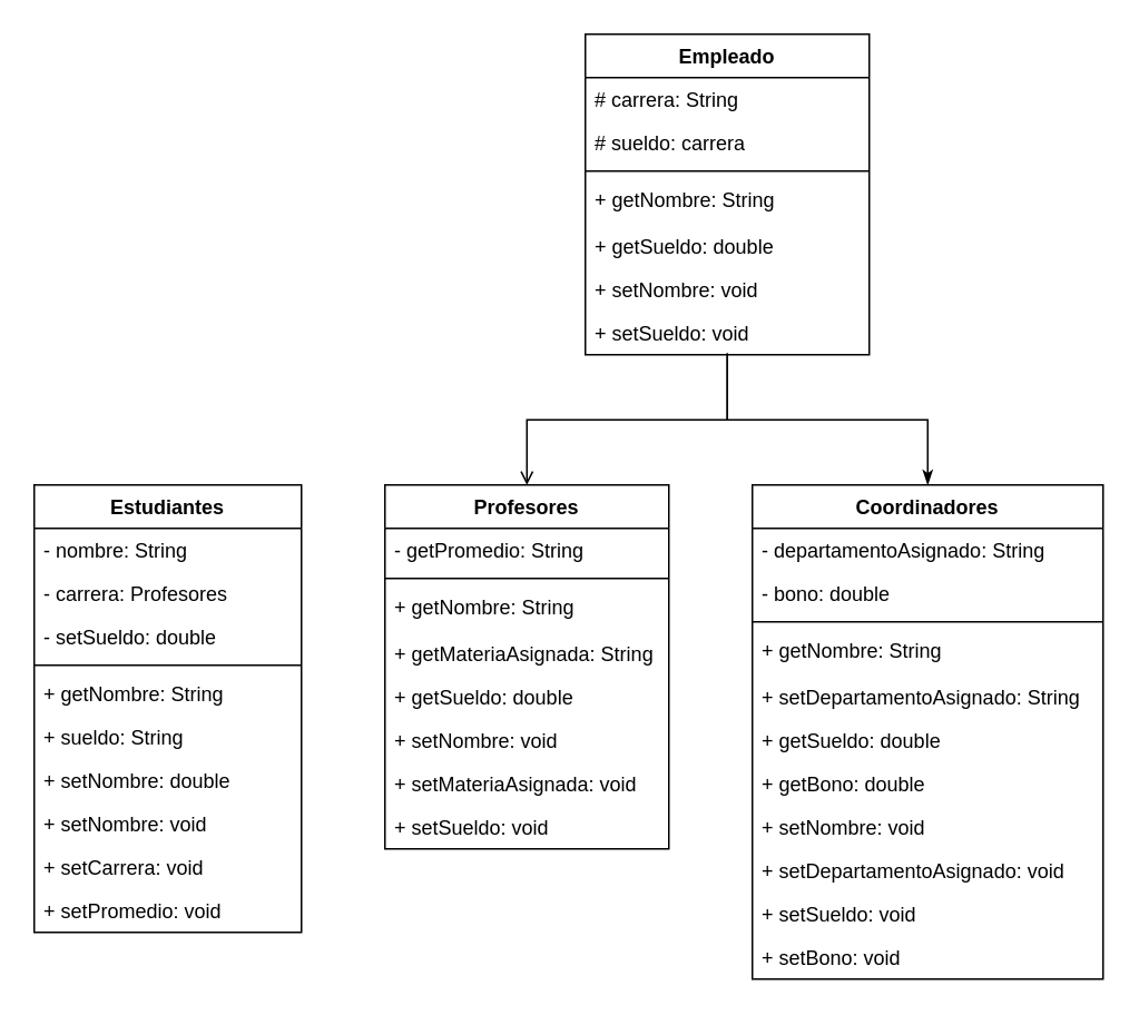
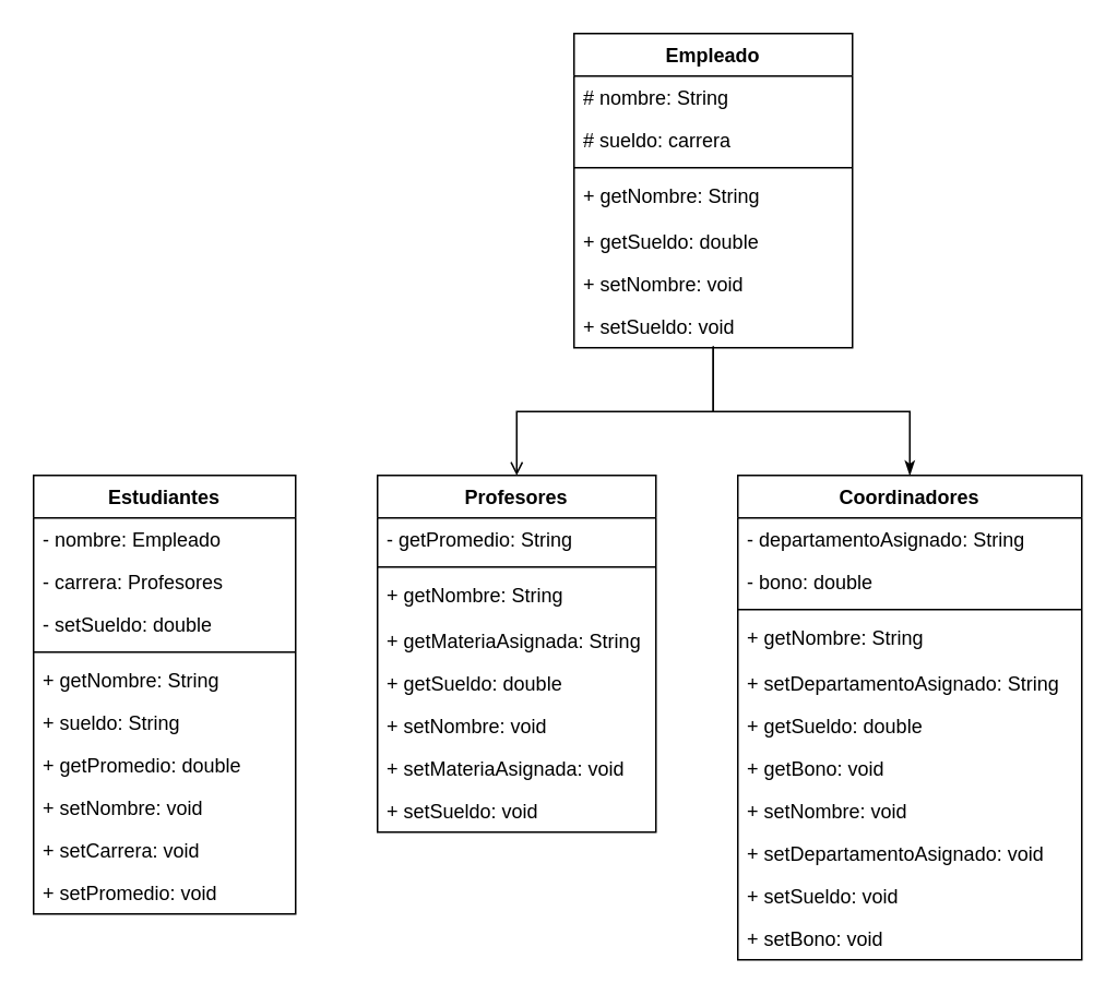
  <mxCell id="0" />
  <mxCell id="1" parent="0" />
  <mxCell id="2" value="Estudiantes" style="swimlane;fontStyle=1;align=center;verticalAlign=top;childLayout=stackLayout;horizontal=1;startSize=26;horizontalStack=0;resizeParent=1;resizeParentMax=0;resizeLast=0;collapsible=1;marginBottom=0;whiteSpace=wrap;html=1;" vertex="1" parent="1"><mxGeometry x="20" y="290" width="160" height="268" as="geometry" /></mxCell>
- <mxCell id="3" value="- nombre: String" style="text;strokeColor=none;fillColor=none;align=left;verticalAlign=top;spacingLeft=4;spacingRight=4;overflow=hidden;rotatable=0;points=[[0,0.5],[1,0.5]];portConstraint=eastwest;whiteSpace=wrap;html=1;" vertex="1" parent="2"><mxGeometry y="26" width="160" height="26" as="geometry" /></mxCell>
+ <mxCell id="3" value="- nombre: Empleado" style="text;strokeColor=none;fillColor=none;align=left;verticalAlign=top;spacingLeft=4;spacingRight=4;overflow=hidden;rotatable=0;points=[[0,0.5],[1,0.5]];portConstraint=eastwest;whiteSpace=wrap;html=1;" vertex="1" parent="2"><mxGeometry y="26" width="160" height="26" as="geometry" /></mxCell>
  <mxCell id="4" value="- carrera: Profesores" style="text;strokeColor=none;fillColor=none;align=left;verticalAlign=top;spacingLeft=4;spacingRight=4;overflow=hidden;rotatable=0;points=[[0,0.5],[1,0.5]];portConstraint=eastwest;whiteSpace=wrap;html=1;" vertex="1" parent="2"><mxGeometry y="52" width="160" height="26" as="geometry" /></mxCell>
  <mxCell id="5" value="- setSueldo: double" style="text;strokeColor=none;fillColor=none;align=left;verticalAlign=top;spacingLeft=4;spacingRight=4;overflow=hidden;rotatable=0;points=[[0,0.5],[1,0.5]];portConstraint=eastwest;whiteSpace=wrap;html=1;" vertex="1" parent="2"><mxGeometry y="78" width="160" height="26" as="geometry" /></mxCell>
  <mxCell id="6" value="" style="line;strokeWidth=1;fillColor=none;align=left;verticalAlign=middle;spacingTop=-1;spacingLeft=3;spacingRight=3;rotatable=0;labelPosition=right;points=[];portConstraint=eastwest;strokeColor=inherit;" vertex="1" parent="2"><mxGeometry y="104" width="160" height="8" as="geometry" /></mxCell>
  <mxCell id="7" value="+ getNombre: String" style="text;strokeColor=none;fillColor=none;align=left;verticalAlign=top;spacingLeft=4;spacingRight=4;overflow=hidden;rotatable=0;points=[[0,0.5],[1,0.5]];portConstraint=eastwest;whiteSpace=wrap;html=1;" vertex="1" parent="2"><mxGeometry y="112" width="160" height="26" as="geometry" /></mxCell>
  <mxCell id="8" value="+ sueldo: String" style="text;strokeColor=none;fillColor=none;align=left;verticalAlign=top;spacingLeft=4;spacingRight=4;overflow=hidden;rotatable=0;points=[[0,0.5],[1,0.5]];portConstraint=eastwest;whiteSpace=wrap;html=1;" vertex="1" parent="2"><mxGeometry y="138" width="160" height="26" as="geometry" /></mxCell>
- <mxCell id="9" value="+ setNombre: double" style="text;strokeColor=none;fillColor=none;align=left;verticalAlign=top;spacingLeft=4;spacingRight=4;overflow=hidden;rotatable=0;points=[[0,0.5],[1,0.5]];portConstraint=eastwest;whiteSpace=wrap;html=1;" vertex="1" parent="2"><mxGeometry y="164" width="160" height="26" as="geometry" /></mxCell>
+ <mxCell id="9" value="+ getPromedio: double" style="text;strokeColor=none;fillColor=none;align=left;verticalAlign=top;spacingLeft=4;spacingRight=4;overflow=hidden;rotatable=0;points=[[0,0.5],[1,0.5]];portConstraint=eastwest;whiteSpace=wrap;html=1;" vertex="1" parent="2"><mxGeometry y="164" width="160" height="26" as="geometry" /></mxCell>
  <mxCell id="10" value="+ setNombre: void" style="text;strokeColor=none;fillColor=none;align=left;verticalAlign=top;spacingLeft=4;spacingRight=4;overflow=hidden;rotatable=0;points=[[0,0.5],[1,0.5]];portConstraint=eastwest;whiteSpace=wrap;html=1;" vertex="1" parent="2"><mxGeometry y="190" width="160" height="26" as="geometry" /></mxCell>
  <mxCell id="11" value="+ setCarrera: void" style="text;strokeColor=none;fillColor=none;align=left;verticalAlign=top;spacingLeft=4;spacingRight=4;overflow=hidden;rotatable=0;points=[[0,0.5],[1,0.5]];portConstraint=eastwest;whiteSpace=wrap;html=1;" vertex="1" parent="2"><mxGeometry y="216" width="160" height="26" as="geometry" /></mxCell>
  <mxCell id="12" value="+ setPromedio: void" style="text;strokeColor=none;fillColor=none;align=left;verticalAlign=top;spacingLeft=4;spacingRight=4;overflow=hidden;rotatable=0;points=[[0,0.5],[1,0.5]];portConstraint=eastwest;whiteSpace=wrap;html=1;" vertex="1" parent="2"><mxGeometry y="242" width="160" height="26" as="geometry" /></mxCell>
  <mxCell id="13" value="Profesores" style="swimlane;fontStyle=1;align=center;verticalAlign=top;childLayout=stackLayout;horizontal=1;startSize=26;horizontalStack=0;resizeParent=1;resizeParentMax=0;resizeLast=0;collapsible=1;marginBottom=0;whiteSpace=wrap;html=1;" vertex="1" parent="1"><mxGeometry x="230" y="290" width="170" height="218" as="geometry" /></mxCell>
  <mxCell id="14" value="- getPromedio: String" style="text;strokeColor=none;fillColor=none;align=left;verticalAlign=top;spacingLeft=4;spacingRight=4;overflow=hidden;rotatable=0;points=[[0,0.5],[1,0.5]];portConstraint=eastwest;whiteSpace=wrap;html=1;" vertex="1" parent="13"><mxGeometry y="26" width="170" height="26" as="geometry" /></mxCell>
  <mxCell id="15" value="" style="line;strokeWidth=1;fillColor=none;align=left;verticalAlign=middle;spacingTop=-1;spacingLeft=3;spacingRight=3;rotatable=0;labelPosition=right;points=[];portConstraint=eastwest;strokeColor=inherit;" vertex="1" parent="13"><mxGeometry y="52" width="170" height="8" as="geometry" /></mxCell>
  <mxCell id="16" value="+ getNombre: String" style="text;strokeColor=none;fillColor=none;align=left;verticalAlign=top;spacingLeft=4;spacingRight=4;overflow=hidden;rotatable=0;points=[[0,0.5],[1,0.5]];portConstraint=eastwest;whiteSpace=wrap;html=1;" vertex="1" parent="13"><mxGeometry y="60" width="170" height="28" as="geometry" /></mxCell>
  <mxCell id="17" value="+ getMateriaAsignada: String" style="text;strokeColor=none;fillColor=none;align=left;verticalAlign=top;spacingLeft=4;spacingRight=4;overflow=hidden;rotatable=0;points=[[0,0.5],[1,0.5]];portConstraint=eastwest;whiteSpace=wrap;html=1;" vertex="1" parent="13"><mxGeometry y="88" width="170" height="26" as="geometry" /></mxCell>
  <mxCell id="18" value="+ getSueldo: double" style="text;strokeColor=none;fillColor=none;align=left;verticalAlign=top;spacingLeft=4;spacingRight=4;overflow=hidden;rotatable=0;points=[[0,0.5],[1,0.5]];portConstraint=eastwest;whiteSpace=wrap;html=1;" vertex="1" parent="13"><mxGeometry y="114" width="170" height="26" as="geometry" /></mxCell>
  <mxCell id="19" value="+ setNombre: void" style="text;strokeColor=none;fillColor=none;align=left;verticalAlign=top;spacingLeft=4;spacingRight=4;overflow=hidden;rotatable=0;points=[[0,0.5],[1,0.5]];portConstraint=eastwest;whiteSpace=wrap;html=1;" vertex="1" parent="13"><mxGeometry y="140" width="170" height="26" as="geometry" /></mxCell>
  <mxCell id="20" value="+ setMateriaAsignada: void" style="text;strokeColor=none;fillColor=none;align=left;verticalAlign=top;spacingLeft=4;spacingRight=4;overflow=hidden;rotatable=0;points=[[0,0.5],[1,0.5]];portConstraint=eastwest;whiteSpace=wrap;html=1;" vertex="1" parent="13"><mxGeometry y="166" width="170" height="26" as="geometry" /></mxCell>
  <mxCell id="21" value="+ setSueldo: void" style="text;strokeColor=none;fillColor=none;align=left;verticalAlign=top;spacingLeft=4;spacingRight=4;overflow=hidden;rotatable=0;points=[[0,0.5],[1,0.5]];portConstraint=eastwest;whiteSpace=wrap;html=1;" vertex="1" parent="13"><mxGeometry y="192" width="170" height="26" as="geometry" /></mxCell>
  <mxCell id="22" value="Coordinadores" style="swimlane;fontStyle=1;align=center;verticalAlign=top;childLayout=stackLayout;horizontal=1;startSize=26;horizontalStack=0;resizeParent=1;resizeParentMax=0;resizeLast=0;collapsible=1;marginBottom=0;whiteSpace=wrap;html=1;" vertex="1" parent="1"><mxGeometry x="450" y="290" width="210" height="296" as="geometry" /></mxCell>
  <mxCell id="23" value="- departamentoAsignado: String" style="text;strokeColor=none;fillColor=none;align=left;verticalAlign=top;spacingLeft=4;spacingRight=4;overflow=hidden;rotatable=0;points=[[0,0.5],[1,0.5]];portConstraint=eastwest;whiteSpace=wrap;html=1;" vertex="1" parent="22"><mxGeometry y="26" width="210" height="26" as="geometry" /></mxCell>
  <mxCell id="24" value="- bono: double" style="text;strokeColor=none;fillColor=none;align=left;verticalAlign=top;spacingLeft=4;spacingRight=4;overflow=hidden;rotatable=0;points=[[0,0.5],[1,0.5]];portConstraint=eastwest;whiteSpace=wrap;html=1;" vertex="1" parent="22"><mxGeometry y="52" width="210" height="26" as="geometry" /></mxCell>
  <mxCell id="25" value="" style="line;strokeWidth=1;fillColor=none;align=left;verticalAlign=middle;spacingTop=-1;spacingLeft=3;spacingRight=3;rotatable=0;labelPosition=right;points=[];portConstraint=eastwest;strokeColor=inherit;" vertex="1" parent="22"><mxGeometry y="78" width="210" height="8" as="geometry" /></mxCell>
  <mxCell id="26" value="+ getNombre: String" style="text;strokeColor=none;fillColor=none;align=left;verticalAlign=top;spacingLeft=4;spacingRight=4;overflow=hidden;rotatable=0;points=[[0,0.5],[1,0.5]];portConstraint=eastwest;whiteSpace=wrap;html=1;" vertex="1" parent="22"><mxGeometry y="86" width="210" height="28" as="geometry" /></mxCell>
  <mxCell id="27" value="+ setDepartamentoAsignado: String" style="text;strokeColor=none;fillColor=none;align=left;verticalAlign=top;spacingLeft=4;spacingRight=4;overflow=hidden;rotatable=0;points=[[0,0.5],[1,0.5]];portConstraint=eastwest;whiteSpace=wrap;html=1;" vertex="1" parent="22"><mxGeometry y="114" width="210" height="26" as="geometry" /></mxCell>
  <mxCell id="28" value="+ getSueldo: double" style="text;strokeColor=none;fillColor=none;align=left;verticalAlign=top;spacingLeft=4;spacingRight=4;overflow=hidden;rotatable=0;points=[[0,0.5],[1,0.5]];portConstraint=eastwest;whiteSpace=wrap;html=1;" vertex="1" parent="22"><mxGeometry y="140" width="210" height="26" as="geometry" /></mxCell>
- <mxCell id="29" value="+ getBono: double" style="text;strokeColor=none;fillColor=none;align=left;verticalAlign=top;spacingLeft=4;spacingRight=4;overflow=hidden;rotatable=0;points=[[0,0.5],[1,0.5]];portConstraint=eastwest;whiteSpace=wrap;html=1;" vertex="1" parent="22"><mxGeometry y="166" width="210" height="26" as="geometry" /></mxCell>
+ <mxCell id="29" value="+ getBono: void" style="text;strokeColor=none;fillColor=none;align=left;verticalAlign=top;spacingLeft=4;spacingRight=4;overflow=hidden;rotatable=0;points=[[0,0.5],[1,0.5]];portConstraint=eastwest;whiteSpace=wrap;html=1;" vertex="1" parent="22"><mxGeometry y="166" width="210" height="26" as="geometry" /></mxCell>
  <mxCell id="30" value="+ setNombre: void" style="text;strokeColor=none;fillColor=none;align=left;verticalAlign=top;spacingLeft=4;spacingRight=4;overflow=hidden;rotatable=0;points=[[0,0.5],[1,0.5]];portConstraint=eastwest;whiteSpace=wrap;html=1;" vertex="1" parent="22"><mxGeometry y="192" width="210" height="26" as="geometry" /></mxCell>
  <mxCell id="31" value="+ setDepartamentoAsignado: void" style="text;strokeColor=none;fillColor=none;align=left;verticalAlign=top;spacingLeft=4;spacingRight=4;overflow=hidden;rotatable=0;points=[[0,0.5],[1,0.5]];portConstraint=eastwest;whiteSpace=wrap;html=1;" vertex="1" parent="22"><mxGeometry y="218" width="210" height="26" as="geometry" /></mxCell>
  <mxCell id="32" value="+ setSueldo: void" style="text;strokeColor=none;fillColor=none;align=left;verticalAlign=top;spacingLeft=4;spacingRight=4;overflow=hidden;rotatable=0;points=[[0,0.5],[1,0.5]];portConstraint=eastwest;whiteSpace=wrap;html=1;" vertex="1" parent="22"><mxGeometry y="244" width="210" height="26" as="geometry" /></mxCell>
  <mxCell id="33" value="+ setBono: void" style="text;strokeColor=none;fillColor=none;align=left;verticalAlign=top;spacingLeft=4;spacingRight=4;overflow=hidden;rotatable=0;points=[[0,0.5],[1,0.5]];portConstraint=eastwest;whiteSpace=wrap;html=1;" vertex="1" parent="22"><mxGeometry y="270" width="210" height="26" as="geometry" /></mxCell>
  <mxCell id="34" style="edgeStyle=orthogonalEdgeStyle;rounded=0;orthogonalLoop=1;jettySize=auto;html=1;entryX=0.5;entryY=0;entryDx=0;entryDy=0;endArrow=open;" edge="1" parent="1" source="35" target="13"><mxGeometry relative="1" as="geometry" /></mxCell>
  <mxCell id="35" value="Empleado" style="swimlane;fontStyle=1;align=center;verticalAlign=top;childLayout=stackLayout;horizontal=1;startSize=26;horizontalStack=0;resizeParent=1;resizeParentMax=0;resizeLast=0;collapsible=1;marginBottom=0;whiteSpace=wrap;html=1;" vertex="1" parent="1"><mxGeometry x="350" y="20" width="170" height="192" as="geometry" /></mxCell>
- <mxCell id="36" value="# carrera: String" style="text;strokeColor=none;fillColor=none;align=left;verticalAlign=top;spacingLeft=4;spacingRight=4;overflow=hidden;rotatable=0;points=[[0,0.5],[1,0.5]];portConstraint=eastwest;whiteSpace=wrap;html=1;" vertex="1" parent="35"><mxGeometry y="26" width="170" height="26" as="geometry" /></mxCell>
+ <mxCell id="36" value="# nombre: String" style="text;strokeColor=none;fillColor=none;align=left;verticalAlign=top;spacingLeft=4;spacingRight=4;overflow=hidden;rotatable=0;points=[[0,0.5],[1,0.5]];portConstraint=eastwest;whiteSpace=wrap;html=1;" vertex="1" parent="35"><mxGeometry y="26" width="170" height="26" as="geometry" /></mxCell>
  <mxCell id="37" value="# sueldo: carrera" style="text;strokeColor=none;fillColor=none;align=left;verticalAlign=top;spacingLeft=4;spacingRight=4;overflow=hidden;rotatable=0;points=[[0,0.5],[1,0.5]];portConstraint=eastwest;whiteSpace=wrap;html=1;" vertex="1" parent="35"><mxGeometry y="52" width="170" height="26" as="geometry" /></mxCell>
  <mxCell id="38" value="" style="line;strokeWidth=1;fillColor=none;align=left;verticalAlign=middle;spacingTop=-1;spacingLeft=3;spacingRight=3;rotatable=0;labelPosition=right;points=[];portConstraint=eastwest;strokeColor=inherit;" vertex="1" parent="35"><mxGeometry y="78" width="170" height="8" as="geometry" /></mxCell>
  <mxCell id="39" value="+ getNombre: String" style="text;strokeColor=none;fillColor=none;align=left;verticalAlign=top;spacingLeft=4;spacingRight=4;overflow=hidden;rotatable=0;points=[[0,0.5],[1,0.5]];portConstraint=eastwest;whiteSpace=wrap;html=1;" vertex="1" parent="35"><mxGeometry y="86" width="170" height="28" as="geometry" /></mxCell>
  <mxCell id="40" value="+ getSueldo: double" style="text;strokeColor=none;fillColor=none;align=left;verticalAlign=top;spacingLeft=4;spacingRight=4;overflow=hidden;rotatable=0;points=[[0,0.5],[1,0.5]];portConstraint=eastwest;whiteSpace=wrap;html=1;" vertex="1" parent="35"><mxGeometry y="114" width="170" height="26" as="geometry" /></mxCell>
  <mxCell id="41" value="+ setNombre: void" style="text;strokeColor=none;fillColor=none;align=left;verticalAlign=top;spacingLeft=4;spacingRight=4;overflow=hidden;rotatable=0;points=[[0,0.5],[1,0.5]];portConstraint=eastwest;whiteSpace=wrap;html=1;" vertex="1" parent="35"><mxGeometry y="140" width="170" height="26" as="geometry" /></mxCell>
  <mxCell id="42" value="+ setSueldo: void" style="text;strokeColor=none;fillColor=none;align=left;verticalAlign=top;spacingLeft=4;spacingRight=4;overflow=hidden;rotatable=0;points=[[0,0.5],[1,0.5]];portConstraint=eastwest;whiteSpace=wrap;html=1;" vertex="1" parent="35"><mxGeometry y="166" width="170" height="26" as="geometry" /></mxCell>
  <mxCell id="43" style="edgeStyle=orthogonalEdgeStyle;rounded=0;orthogonalLoop=1;jettySize=auto;html=1;entryX=0.5;entryY=0.962;entryDx=0;entryDy=0;entryPerimeter=0;endArrow=none;startFill=1;startArrow=classicThin;" edge="1" parent="1" source="22" target="42"><mxGeometry relative="1" as="geometry" /></mxCell>
